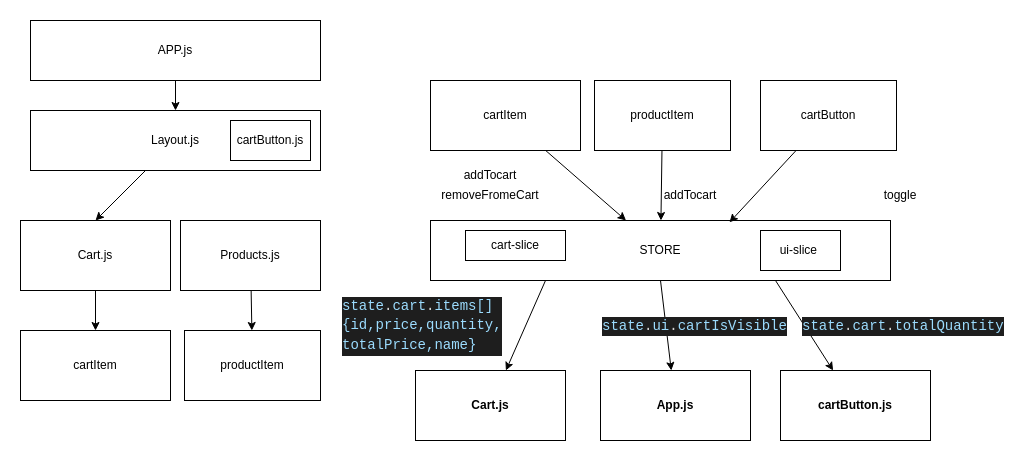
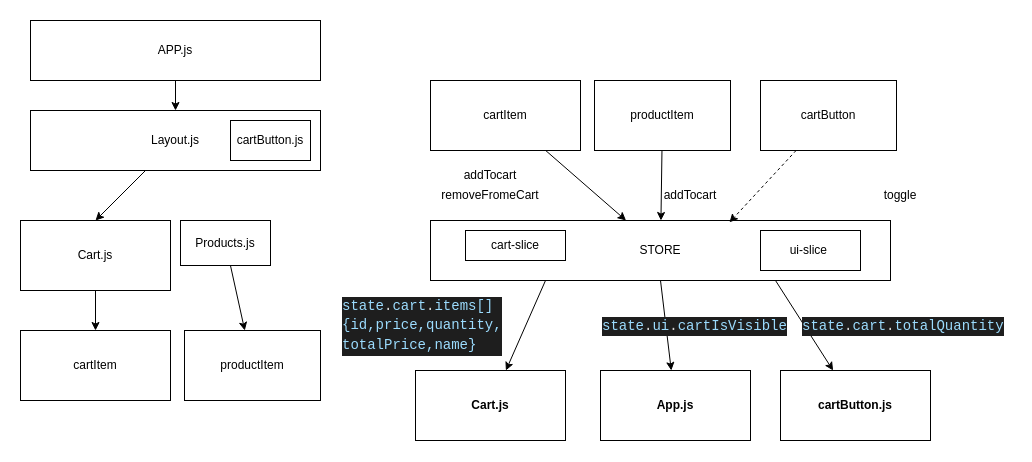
  <mxCell id="0" />
  <mxCell id="1" parent="0" />
  <mxCell id="2" value="" style="edgeStyle=none;html=1;" edge="1" parent="1" source="3" target="10"><mxGeometry relative="1" as="geometry" /></mxCell>
  <mxCell id="3" value="Cart.js" style="rounded=0;whiteSpace=wrap;html=1;" vertex="1" parent="1"><mxGeometry x="20" y="220" width="150" height="70" as="geometry" /></mxCell>
  <mxCell id="4" value="" style="edgeStyle=none;html=1;" edge="1" parent="1" source="5" target="9"><mxGeometry relative="1" as="geometry" /></mxCell>
  <mxCell id="5" value="APP.js" style="rounded=0;whiteSpace=wrap;html=1;" vertex="1" parent="1"><mxGeometry x="30" y="20" width="290" height="60" as="geometry" /></mxCell>
  <mxCell id="6" value="" style="edgeStyle=none;html=1;" edge="1" parent="1" source="7" target="11"><mxGeometry relative="1" as="geometry" /></mxCell>
- <mxCell id="7" value="Products.js" style="rounded=0;whiteSpace=wrap;html=1;" vertex="1" parent="1"><mxGeometry x="180" y="220" width="140" height="70" as="geometry" /></mxCell>
+ <mxCell id="7" value="Products.js" style="rounded=0;whiteSpace=wrap;html=1;" vertex="1" parent="1"><mxGeometry x="180" y="220" width="90" height="45" as="geometry" /></mxCell>
  <mxCell id="8" style="edgeStyle=none;html=1;entryX=0.5;entryY=0;entryDx=0;entryDy=0;" edge="1" parent="1" source="9" target="3"><mxGeometry relative="1" as="geometry" /></mxCell>
  <mxCell id="9" value="Layout.js" style="rounded=0;whiteSpace=wrap;html=1;" vertex="1" parent="1"><mxGeometry x="30" y="110" width="290" height="60" as="geometry" /></mxCell>
  <mxCell id="10" value="cartItem" style="rounded=0;whiteSpace=wrap;html=1;" vertex="1" parent="1"><mxGeometry x="20" y="330" width="150" height="70" as="geometry" /></mxCell>
  <mxCell id="11" value="productItem" style="rounded=0;whiteSpace=wrap;html=1;" vertex="1" parent="1"><mxGeometry x="184" y="330" width="136" height="70" as="geometry" /></mxCell>
  <mxCell id="12" style="edgeStyle=none;html=1;exitX=0.25;exitY=1;exitDx=0;exitDy=0;" edge="1" parent="1" source="15" target="26"><mxGeometry relative="1" as="geometry" /></mxCell>
  <mxCell id="13" style="edgeStyle=none;html=1;exitX=0.5;exitY=1;exitDx=0;exitDy=0;" edge="1" parent="1" source="15" target="27"><mxGeometry relative="1" as="geometry" /></mxCell>
  <mxCell id="14" style="edgeStyle=none;html=1;exitX=0.75;exitY=1;exitDx=0;exitDy=0;" edge="1" parent="1" source="15" target="28"><mxGeometry relative="1" as="geometry" /></mxCell>
  <mxCell id="15" value="STORE" style="rounded=0;whiteSpace=wrap;html=1;" vertex="1" parent="1"><mxGeometry x="430" y="220" width="460" height="60" as="geometry" /></mxCell>
  <mxCell id="16" value="" style="edgeStyle=none;html=1;" edge="1" parent="1" source="17" target="15"><mxGeometry relative="1" as="geometry" /></mxCell>
  <mxCell id="17" value="cartItem" style="rounded=0;whiteSpace=wrap;html=1;" vertex="1" parent="1"><mxGeometry x="430" y="80" width="150" height="70" as="geometry" /></mxCell>
  <mxCell id="18" value="" style="edgeStyle=none;html=1;" edge="1" parent="1" source="19" target="15"><mxGeometry relative="1" as="geometry" /></mxCell>
  <mxCell id="19" value="productItem" style="rounded=0;whiteSpace=wrap;html=1;" vertex="1" parent="1"><mxGeometry x="594" y="80" width="136" height="70" as="geometry" /></mxCell>
  <mxCell id="20" value="addTocart" style="text;html=1;strokeColor=none;fillColor=none;align=center;verticalAlign=middle;whiteSpace=wrap;rounded=0;" vertex="1" parent="1"><mxGeometry x="660" y="180" width="60" height="30" as="geometry" /></mxCell>
  <mxCell id="21" value="addTocart" style="text;html=1;strokeColor=none;fillColor=none;align=center;verticalAlign=middle;whiteSpace=wrap;rounded=0;" vertex="1" parent="1"><mxGeometry x="460" y="160" width="60" height="30" as="geometry" /></mxCell>
  <mxCell id="22" value="removeFromeCart" style="text;html=1;strokeColor=none;fillColor=none;align=center;verticalAlign=middle;whiteSpace=wrap;rounded=0;" vertex="1" parent="1"><mxGeometry x="460" y="180" width="60" height="30" as="geometry" /></mxCell>
- <mxCell id="23" style="edgeStyle=none;html=1;entryX=0.65;entryY=0.031;entryDx=0;entryDy=0;entryPerimeter=0;" edge="1" parent="1" source="24" target="15"><mxGeometry relative="1" as="geometry" /></mxCell>
+ <mxCell id="23" style="edgeStyle=none;html=1;entryX=0.65;entryY=0.031;entryDx=0;entryDy=0;entryPerimeter=0;dashed=1;" edge="1" parent="1" source="24" target="15"><mxGeometry relative="1" as="geometry" /></mxCell>
  <mxCell id="24" value="cartButton" style="rounded=0;whiteSpace=wrap;html=1;" vertex="1" parent="1"><mxGeometry x="760" y="80" width="136" height="70" as="geometry" /></mxCell>
  <mxCell id="25" value="toggle" style="text;html=1;strokeColor=none;fillColor=none;align=center;verticalAlign=middle;whiteSpace=wrap;rounded=0;" vertex="1" parent="1"><mxGeometry x="870" y="180" width="60" height="30" as="geometry" /></mxCell>
  <mxCell id="26" value="Cart.js" style="rounded=0;whiteSpace=wrap;html=1;fontStyle=1" vertex="1" parent="1"><mxGeometry x="415" y="370" width="150" height="70" as="geometry" /></mxCell>
  <mxCell id="27" value="App.js" style="rounded=0;whiteSpace=wrap;html=1;fontStyle=1" vertex="1" parent="1"><mxGeometry x="600" y="370" width="150" height="70" as="geometry" /></mxCell>
  <mxCell id="28" value="cartButton.js" style="rounded=0;whiteSpace=wrap;html=1;fontStyle=1" vertex="1" parent="1"><mxGeometry x="780" y="370" width="150" height="70" as="geometry" /></mxCell>
  <mxCell id="29" value="&lt;div style=&quot;background-color: rgb(30 , 30 , 30) ; line-height: 19px&quot;&gt;&lt;div style=&quot;color: rgb(212 , 212 , 212) ; font-family: &amp;#34;consolas&amp;#34; , &amp;#34;courier new&amp;#34; , monospace ; font-size: 14px ; font-weight: normal&quot;&gt;&lt;span style=&quot;color: #9cdcfe&quot;&gt;state&lt;/span&gt;&lt;span style=&quot;color: #d4d4d4&quot;&gt;.&lt;/span&gt;&lt;span style=&quot;color: #9cdcfe&quot;&gt;cart&lt;/span&gt;&lt;span style=&quot;color: #d4d4d4&quot;&gt;.&lt;/span&gt;&lt;span style=&quot;color: #9cdcfe&quot;&gt;items[]&lt;/span&gt;&lt;/div&gt;&lt;div&gt;&lt;span style=&quot;color: rgb(156 , 220 , 254) ; font-family: &amp;#34;consolas&amp;#34; , &amp;#34;courier new&amp;#34; , monospace ; font-size: 14px ; font-weight: normal&quot;&gt;{&lt;/span&gt;&lt;font color=&quot;#9cdcfe&quot; face=&quot;consolas, courier new, monospace&quot;&gt;&lt;span style=&quot;font-size: 14px&quot;&gt;id,price,quantity,&lt;/span&gt;&lt;/font&gt;&lt;/div&gt;&lt;div&gt;&lt;font color=&quot;#9cdcfe&quot; face=&quot;consolas, courier new, monospace&quot;&gt;&lt;span style=&quot;font-size: 14px&quot;&gt;totalPrice,name}&lt;/span&gt;&lt;/font&gt;&lt;/div&gt;&lt;/div&gt;" style="text;whiteSpace=wrap;html=1;" vertex="1" parent="1"><mxGeometry x="340" y="290" width="150" height="30" as="geometry" /></mxCell>
  <mxCell id="30" value="&lt;div style=&quot;color: rgb(212, 212, 212); background-color: rgb(30, 30, 30); font-family: consolas, &amp;quot;courier new&amp;quot;, monospace; font-weight: normal; font-size: 14px; line-height: 19px;&quot;&gt;&lt;div&gt;&lt;span style=&quot;color: #9cdcfe&quot;&gt;state&lt;/span&gt;&lt;span style=&quot;color: #d4d4d4&quot;&gt;.&lt;/span&gt;&lt;span style=&quot;color: #9cdcfe&quot;&gt;ui&lt;/span&gt;&lt;span style=&quot;color: #d4d4d4&quot;&gt;.&lt;/span&gt;&lt;span style=&quot;color: #9cdcfe&quot;&gt;cartIsVisible&lt;/span&gt;&lt;/div&gt;&lt;/div&gt;" style="text;whiteSpace=wrap;html=1;" vertex="1" parent="1"><mxGeometry x="600" y="310" width="190" height="30" as="geometry" /></mxCell>
  <mxCell id="31" value="&lt;div style=&quot;color: rgb(212, 212, 212); background-color: rgb(30, 30, 30); font-family: consolas, &amp;quot;courier new&amp;quot;, monospace; font-weight: normal; font-size: 14px; line-height: 19px;&quot;&gt;&lt;div&gt;&lt;span style=&quot;color: #9cdcfe&quot;&gt;state&lt;/span&gt;&lt;span style=&quot;color: #d4d4d4&quot;&gt;.&lt;/span&gt;&lt;span style=&quot;color: #9cdcfe&quot;&gt;cart&lt;/span&gt;&lt;span style=&quot;color: #d4d4d4&quot;&gt;.&lt;/span&gt;&lt;span style=&quot;color: #9cdcfe&quot;&gt;totalQuantity&lt;/span&gt;&lt;/div&gt;&lt;/div&gt;" style="text;whiteSpace=wrap;html=1;" vertex="1" parent="1"><mxGeometry x="800" y="310" width="210" height="30" as="geometry" /></mxCell>
  <mxCell id="32" value="cartButton.js" style="rounded=0;whiteSpace=wrap;html=1;" vertex="1" parent="1"><mxGeometry x="230" y="120" width="80" height="40" as="geometry" /></mxCell>
  <mxCell id="33" value="cart-slice" style="rounded=0;whiteSpace=wrap;html=1;" vertex="1" parent="1"><mxGeometry x="465" y="230" width="100" height="30" as="geometry" /></mxCell>
- <mxCell id="34" value="ui-slice&amp;nbsp;" style="rounded=0;whiteSpace=wrap;html=1;" vertex="1" parent="1"><mxGeometry x="760" y="230" width="80" height="40" as="geometry" /></mxCell>
+ <mxCell id="34" value="ui-slice&amp;nbsp;" style="rounded=0;whiteSpace=wrap;html=1;" vertex="1" parent="1"><mxGeometry x="760" y="230" width="100" height="40" as="geometry" /></mxCell>
